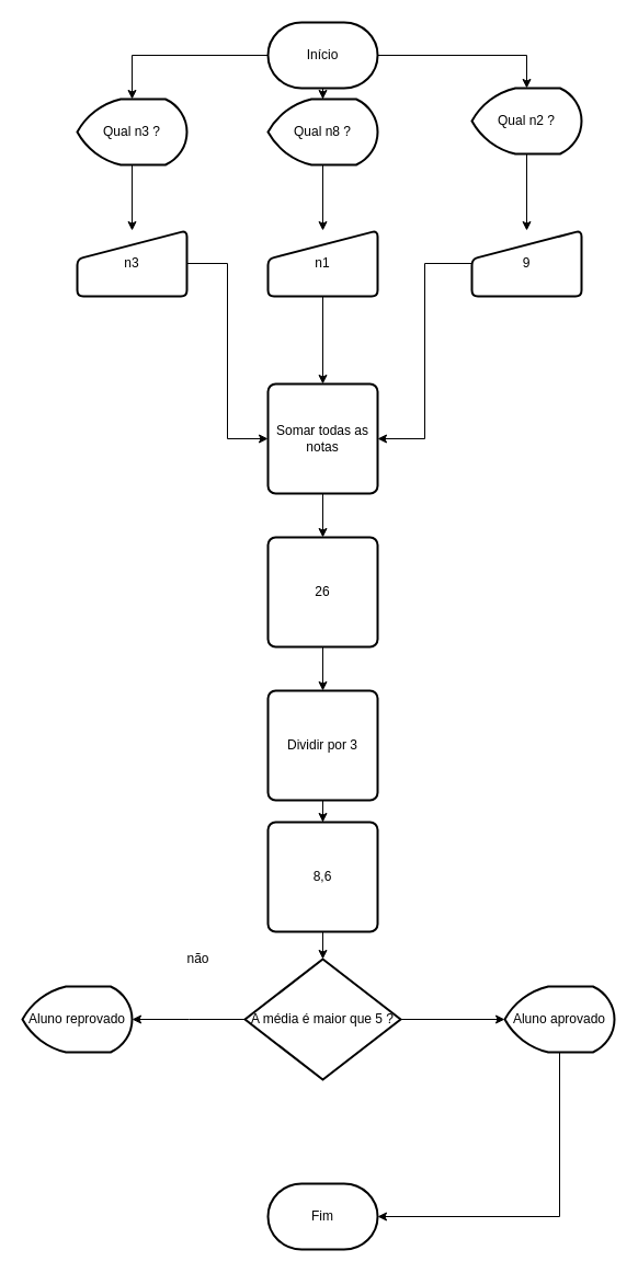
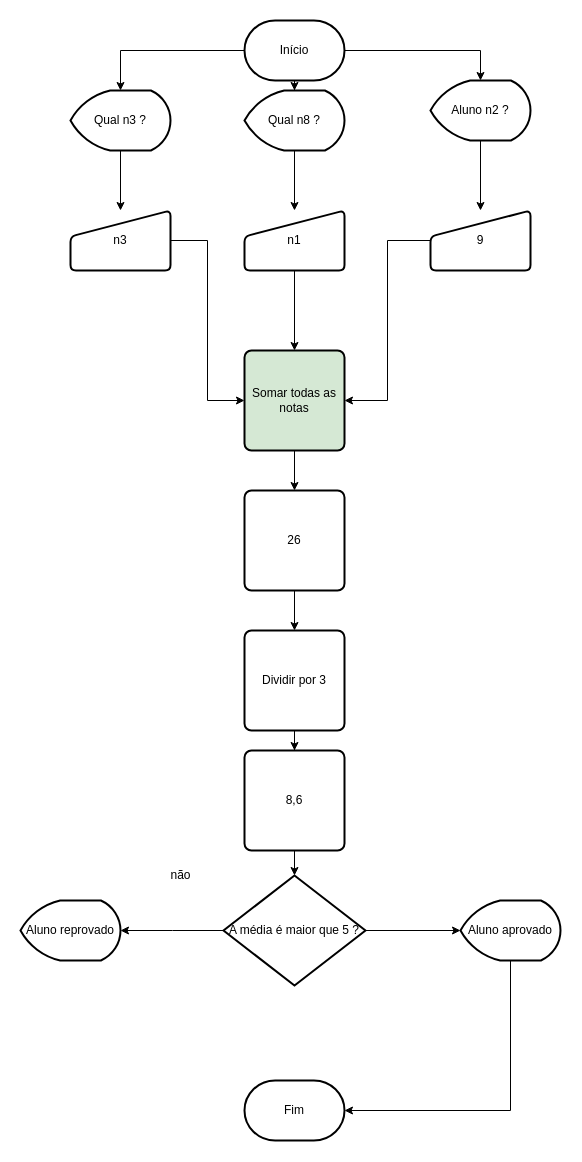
  <mxCell id="0" />
  <mxCell id="1" parent="0" />
  <mxCell id="2" style="edgeStyle=orthogonalEdgeStyle;rounded=0;orthogonalLoop=1;jettySize=auto;html=1;entryX=0.5;entryY=0;entryDx=0;entryDy=0;entryPerimeter=0;" edge="1" parent="1" source="5" target="7"><mxGeometry relative="1" as="geometry" /></mxCell>
  <mxCell id="3" style="edgeStyle=orthogonalEdgeStyle;rounded=0;orthogonalLoop=1;jettySize=auto;html=1;entryX=0.5;entryY=0;entryDx=0;entryDy=0;entryPerimeter=0;" edge="1" parent="1" source="5" target="9"><mxGeometry relative="1" as="geometry" /></mxCell>
  <mxCell id="4" style="edgeStyle=orthogonalEdgeStyle;rounded=0;orthogonalLoop=1;jettySize=auto;html=1;entryX=0.5;entryY=0;entryDx=0;entryDy=0;entryPerimeter=0;" edge="1" parent="1" source="5" target="11"><mxGeometry relative="1" as="geometry" /></mxCell>
  <mxCell id="5" value="Início" style="strokeWidth=2;html=1;shape=mxgraph.flowchart.terminator;whiteSpace=wrap;" vertex="1" parent="1"><mxGeometry x="244" y="20" width="100" height="60" as="geometry" /></mxCell>
  <mxCell id="6" style="edgeStyle=orthogonalEdgeStyle;rounded=0;orthogonalLoop=1;jettySize=auto;html=1;" edge="1" parent="1" source="7" target="15"><mxGeometry relative="1" as="geometry" /></mxCell>
  <mxCell id="7" value="Qual n8 ?" style="strokeWidth=2;html=1;shape=mxgraph.flowchart.display;whiteSpace=wrap;" vertex="1" parent="1"><mxGeometry x="244" y="90" width="100" height="60" as="geometry" /></mxCell>
  <mxCell id="8" style="edgeStyle=orthogonalEdgeStyle;rounded=0;orthogonalLoop=1;jettySize=auto;html=1;" edge="1" parent="1" source="9" target="17"><mxGeometry relative="1" as="geometry" /></mxCell>
- <mxCell id="9" value="Qual n2 ?" style="strokeWidth=2;html=1;shape=mxgraph.flowchart.display;whiteSpace=wrap;" vertex="1" parent="1"><mxGeometry x="430" y="80" width="100" height="60" as="geometry" /></mxCell>
+ <mxCell id="9" value="Aluno n2 ?" style="strokeWidth=2;html=1;shape=mxgraph.flowchart.display;whiteSpace=wrap;" vertex="1" parent="1"><mxGeometry x="430" y="80" width="100" height="60" as="geometry" /></mxCell>
  <mxCell id="10" style="edgeStyle=orthogonalEdgeStyle;rounded=0;orthogonalLoop=1;jettySize=auto;html=1;" edge="1" parent="1" source="11" target="13"><mxGeometry relative="1" as="geometry" /></mxCell>
  <mxCell id="11" value="Qual n3 ?" style="strokeWidth=2;html=1;shape=mxgraph.flowchart.display;whiteSpace=wrap;" vertex="1" parent="1"><mxGeometry x="70" y="90" width="100" height="60" as="geometry" /></mxCell>
  <mxCell id="12" style="edgeStyle=orthogonalEdgeStyle;rounded=0;orthogonalLoop=1;jettySize=auto;html=1;entryX=0;entryY=0.5;entryDx=0;entryDy=0;" edge="1" parent="1" source="13" target="19"><mxGeometry relative="1" as="geometry" /></mxCell>
  <mxCell id="13" value="n3" style="html=1;strokeWidth=2;shape=manualInput;whiteSpace=wrap;rounded=1;size=26;arcSize=11;" vertex="1" parent="1"><mxGeometry x="70" y="210" width="100" height="60" as="geometry" /></mxCell>
  <mxCell id="14" style="edgeStyle=orthogonalEdgeStyle;rounded=0;orthogonalLoop=1;jettySize=auto;html=1;entryX=0.5;entryY=0;entryDx=0;entryDy=0;" edge="1" parent="1" source="15" target="19"><mxGeometry relative="1" as="geometry" /></mxCell>
  <mxCell id="15" value="n1" style="html=1;strokeWidth=2;shape=manualInput;whiteSpace=wrap;rounded=1;size=26;arcSize=11;" vertex="1" parent="1"><mxGeometry x="244" y="210" width="100" height="60" as="geometry" /></mxCell>
  <mxCell id="16" style="edgeStyle=orthogonalEdgeStyle;rounded=0;orthogonalLoop=1;jettySize=auto;html=1;entryX=1;entryY=0.5;entryDx=0;entryDy=0;" edge="1" parent="1" source="17" target="19"><mxGeometry relative="1" as="geometry" /></mxCell>
  <mxCell id="17" value="9" style="html=1;strokeWidth=2;shape=manualInput;whiteSpace=wrap;rounded=1;size=26;arcSize=11;" vertex="1" parent="1"><mxGeometry x="430" y="210" width="100" height="60" as="geometry" /></mxCell>
  <mxCell id="18" style="edgeStyle=orthogonalEdgeStyle;rounded=0;orthogonalLoop=1;jettySize=auto;html=1;" edge="1" parent="1" source="19" target="21"><mxGeometry relative="1" as="geometry" /></mxCell>
- <mxCell id="19" value="Somar todas as notas" style="rounded=1;whiteSpace=wrap;html=1;absoluteArcSize=1;arcSize=14;strokeWidth=2;" vertex="1" parent="1"><mxGeometry x="244" y="350" width="100" height="100" as="geometry" /></mxCell>
+ <mxCell id="19" value="Somar todas as notas" style="rounded=1;whiteSpace=wrap;html=1;absoluteArcSize=1;arcSize=14;strokeWidth=2;fillColor=#d5e8d4;" vertex="1" parent="1"><mxGeometry x="244" y="350" width="100" height="100" as="geometry" /></mxCell>
  <mxCell id="20" style="edgeStyle=orthogonalEdgeStyle;rounded=0;orthogonalLoop=1;jettySize=auto;html=1;entryX=0.5;entryY=0;entryDx=0;entryDy=0;" edge="1" parent="1" source="21" target="23"><mxGeometry relative="1" as="geometry" /></mxCell>
  <mxCell id="21" value="26" style="rounded=1;whiteSpace=wrap;html=1;absoluteArcSize=1;arcSize=14;strokeWidth=2;" vertex="1" parent="1"><mxGeometry x="244" y="490" width="100" height="100" as="geometry" /></mxCell>
  <mxCell id="22" style="edgeStyle=orthogonalEdgeStyle;rounded=0;orthogonalLoop=1;jettySize=auto;html=1;" edge="1" parent="1" source="23" target="25"><mxGeometry relative="1" as="geometry" /></mxCell>
  <mxCell id="23" value="Dividir por 3" style="rounded=1;whiteSpace=wrap;html=1;absoluteArcSize=1;arcSize=14;strokeWidth=2;" vertex="1" parent="1"><mxGeometry x="244" y="630" width="100" height="100" as="geometry" /></mxCell>
  <mxCell id="24" style="edgeStyle=orthogonalEdgeStyle;rounded=0;orthogonalLoop=1;jettySize=auto;html=1;entryX=0.5;entryY=0;entryDx=0;entryDy=0;entryPerimeter=0;" edge="1" parent="1" source="25" target="28"><mxGeometry relative="1" as="geometry" /></mxCell>
  <mxCell id="25" value="8,6" style="rounded=1;whiteSpace=wrap;html=1;absoluteArcSize=1;arcSize=14;strokeWidth=2;" vertex="1" parent="1"><mxGeometry x="244" y="750" width="100" height="100" as="geometry" /></mxCell>
  <mxCell id="26" style="edgeStyle=orthogonalEdgeStyle;rounded=0;orthogonalLoop=1;jettySize=auto;html=1;entryX=0;entryY=0.5;entryDx=0;entryDy=0;" edge="1" parent="1" source="28"><mxGeometry relative="1" as="geometry"><mxPoint x="460" y="930" as="targetPoint" /></mxGeometry></mxCell>
  <mxCell id="27" style="edgeStyle=orthogonalEdgeStyle;rounded=0;orthogonalLoop=1;jettySize=auto;html=1;entryX=1;entryY=0.5;entryDx=0;entryDy=0;" edge="1" parent="1" source="28"><mxGeometry relative="1" as="geometry"><mxPoint x="120" y="930" as="targetPoint" /></mxGeometry></mxCell>
  <mxCell id="28" value="A média é maior que 5 ?" style="strokeWidth=2;html=1;shape=mxgraph.flowchart.decision;whiteSpace=wrap;" vertex="1" parent="1"><mxGeometry x="223" y="875" width="142" height="110" as="geometry" /></mxCell>
  <mxCell id="29" style="edgeStyle=orthogonalEdgeStyle;rounded=0;orthogonalLoop=1;jettySize=auto;html=1;entryX=1;entryY=0.5;entryDx=0;entryDy=0;entryPerimeter=0;exitX=0.5;exitY=1;exitDx=0;exitDy=0;exitPerimeter=0;" edge="1" parent="1" source="32" target="31"><mxGeometry relative="1" as="geometry"><mxPoint x="510" y="980" as="sourcePoint" /><Array as="points"><mxPoint x="510" y="1110" /></Array></mxGeometry></mxCell>
  <mxCell id="30" value="não" style="text;html=1;align=center;verticalAlign=middle;resizable=0;points=[];autosize=1;strokeColor=none;fillColor=none;" vertex="1" parent="1"><mxGeometry x="160" y="860" width="40" height="30" as="geometry" /></mxCell>
  <mxCell id="31" value="Fim" style="strokeWidth=2;html=1;shape=mxgraph.flowchart.terminator;whiteSpace=wrap;" vertex="1" parent="1"><mxGeometry x="244" y="1080" width="100" height="60" as="geometry" /></mxCell>
  <mxCell id="32" value="Aluno aprovado" style="strokeWidth=2;html=1;shape=mxgraph.flowchart.display;whiteSpace=wrap;" vertex="1" parent="1"><mxGeometry x="460" y="900" width="100" height="60" as="geometry" /></mxCell>
  <mxCell id="33" value="Aluno reprovado" style="strokeWidth=2;html=1;shape=mxgraph.flowchart.display;whiteSpace=wrap;" vertex="1" parent="1"><mxGeometry x="20" y="900" width="100" height="60" as="geometry" /></mxCell>
